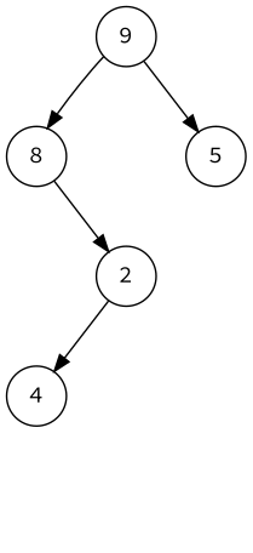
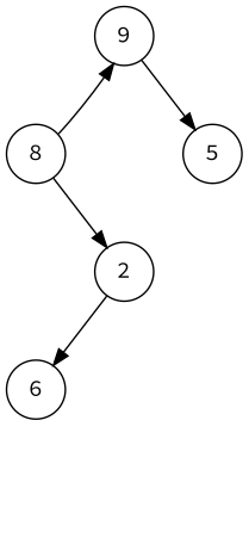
  digraph {
    fontname="Source Code Pro"
    node [fontname="Source Code Pro" shape=circle]
    edge [fontname="Source Code Pro" style=invis weight=10]
    n1 [label=9]
    n2 [label=8]
    n3 [label="#" style=invis]
    n4 [label=5]
    n5 [label="#" style=invis]
    n6 [label=2]
-   n7 [label=4]
+   n7 [label=6]
    n8 [label="#" style=invis]
    n9 [label="#" style=invis]
    n10 [label="#" style=invis]
-   n1 -> n2 [style="" weight=""]
+   n2 -> n1 [style="" weight=""]
    n1 -> n3
    n1 -> n4 [style="" weight=""]
    n2 -> n5
    n2 -> n6 [style="" weight=""]
    n4 -> n10
    n6 -> n7 [style="" weight=""]
    n6 -> n8
    n7 -> n9
  }
